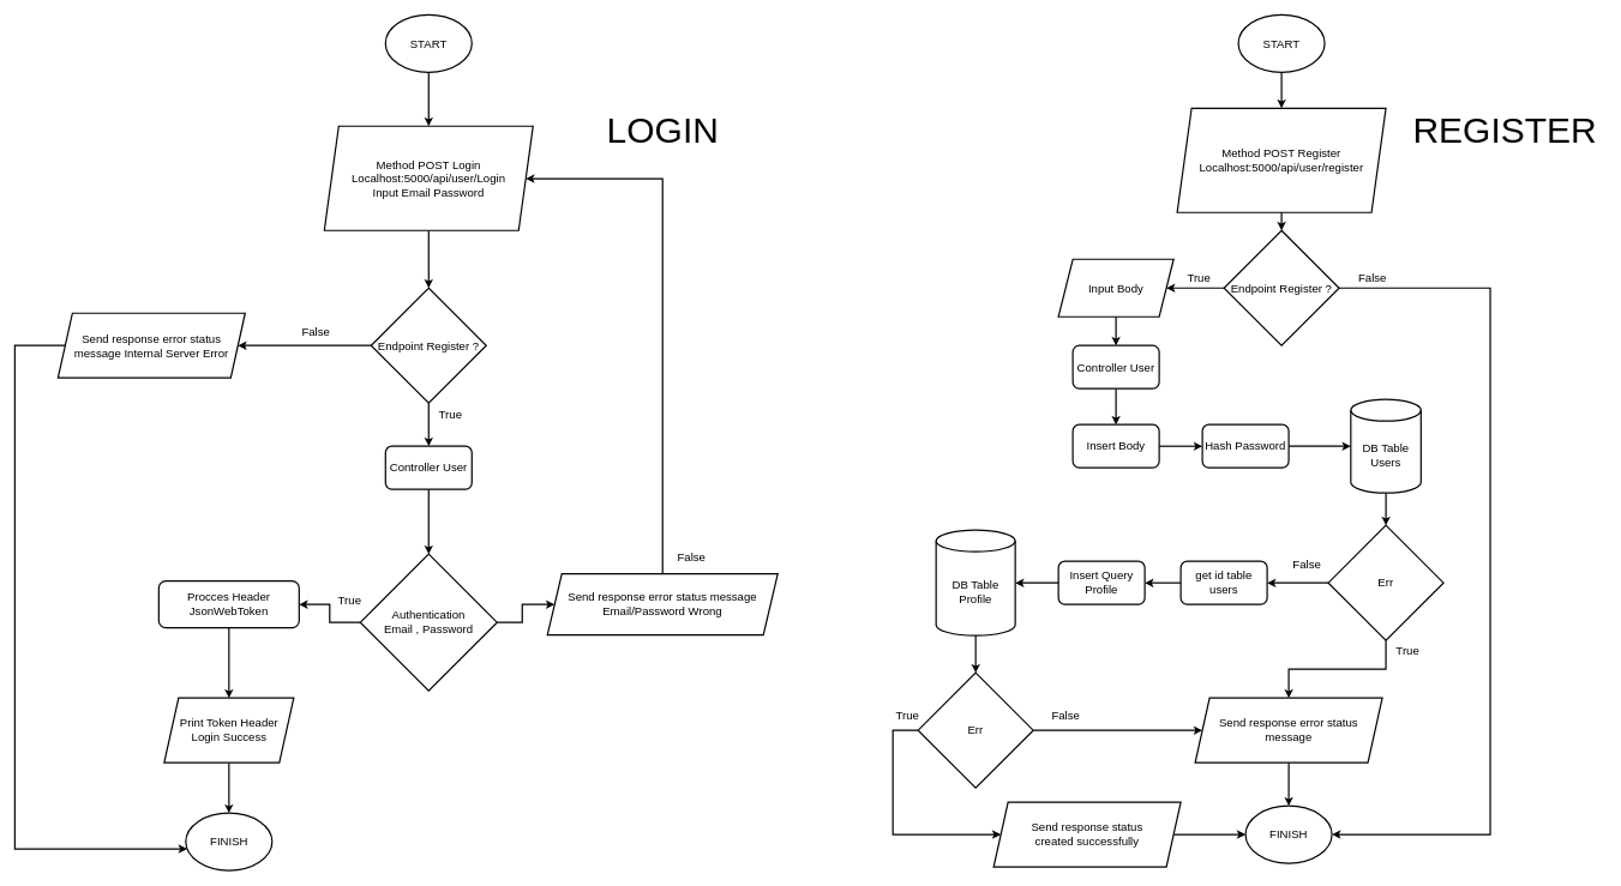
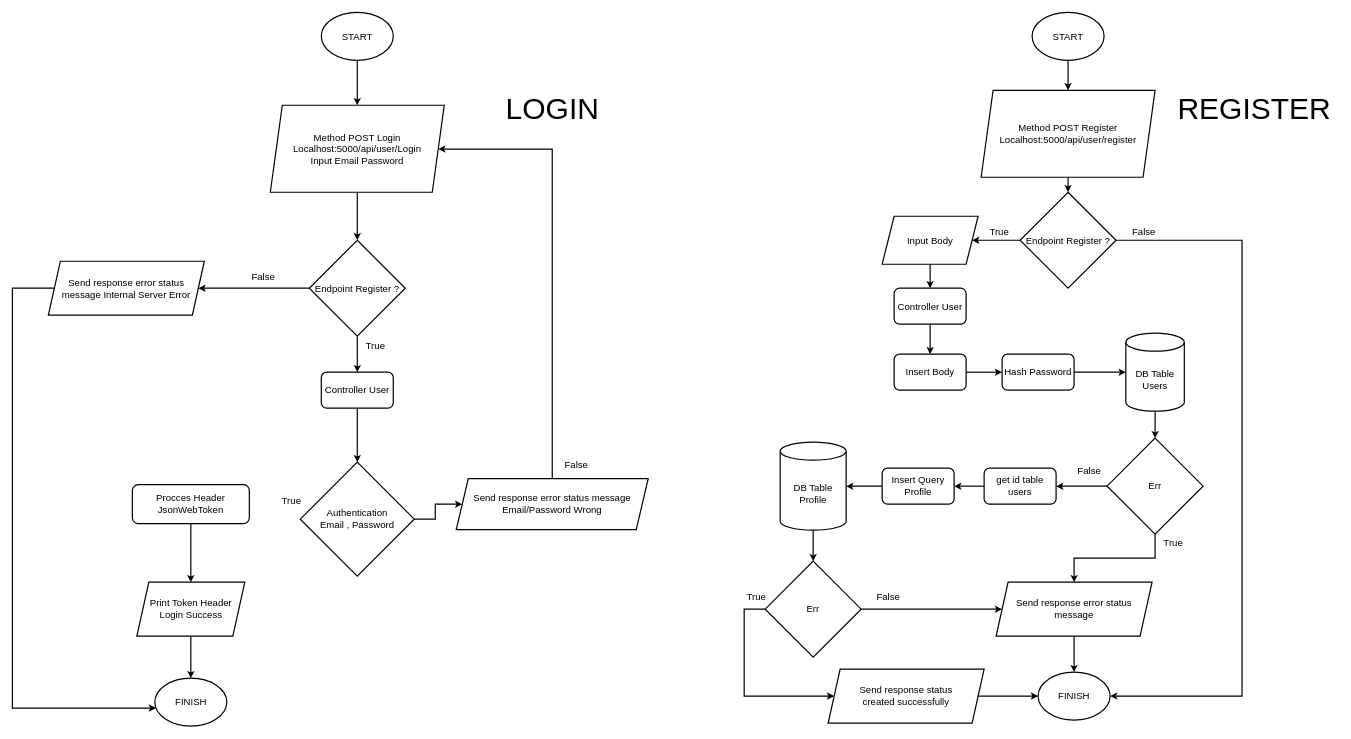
  <mxCell id="0" />
  <mxCell id="1" parent="0" />
  <mxCell id="2" style="edgeStyle=orthogonalEdgeStyle;rounded=0;orthogonalLoop=1;jettySize=auto;html=1;strokeWidth=2;fontSize=16;" edge="1" parent="1" source="3" target="6"><mxGeometry relative="1" as="geometry" /></mxCell>
  <mxCell id="3" value="START" style="ellipse;whiteSpace=wrap;html=1;strokeWidth=2;fontSize=16;" vertex="1" parent="1"><mxGeometry x="1720" y="20" width="120" height="80" as="geometry" /></mxCell>
  <mxCell id="4" value="FINISH" style="ellipse;whiteSpace=wrap;html=1;strokeWidth=2;fontSize=16;" vertex="1" parent="1"><mxGeometry x="1730" y="1120" width="120" height="80" as="geometry" /></mxCell>
  <mxCell id="5" style="edgeStyle=orthogonalEdgeStyle;rounded=0;orthogonalLoop=1;jettySize=auto;html=1;strokeWidth=2;fontSize=16;" edge="1" parent="1" source="6" target="20"><mxGeometry relative="1" as="geometry" /></mxCell>
  <mxCell id="6" value="Method POST Register&lt;br style=&quot;font-size: 16px;&quot;&gt;Localhost:5000/api/user/register" style="shape=parallelogram;perimeter=parallelogramPerimeter;whiteSpace=wrap;html=1;fixedSize=1;strokeWidth=2;fontSize=16;" vertex="1" parent="1"><mxGeometry x="1635" y="150" width="290" height="145" as="geometry" /></mxCell>
  <mxCell id="7" style="edgeStyle=orthogonalEdgeStyle;rounded=0;orthogonalLoop=1;jettySize=auto;html=1;strokeWidth=2;fontSize=16;" edge="1" parent="1" source="8" target="15"><mxGeometry relative="1" as="geometry" /></mxCell>
  <mxCell id="8" value="Insert Body" style="rounded=1;whiteSpace=wrap;html=1;strokeWidth=2;fontSize=16;" vertex="1" parent="1"><mxGeometry x="1490" y="590" width="120" height="60" as="geometry" /></mxCell>
  <mxCell id="9" style="edgeStyle=orthogonalEdgeStyle;rounded=0;orthogonalLoop=1;jettySize=auto;html=1;strokeWidth=2;fontSize=16;" edge="1" parent="1" source="11" target="28"><mxGeometry relative="1" as="geometry" /></mxCell>
  <mxCell id="10" style="edgeStyle=orthogonalEdgeStyle;rounded=0;orthogonalLoop=1;jettySize=auto;html=1;strokeWidth=2;fontSize=16;" edge="1" parent="1" source="11" target="24"><mxGeometry relative="1" as="geometry" /></mxCell>
  <mxCell id="11" value="Err" style="rhombus;whiteSpace=wrap;html=1;strokeWidth=2;fontSize=16;" vertex="1" parent="1"><mxGeometry x="1845" y="730" width="160" height="160" as="geometry" /></mxCell>
  <mxCell id="12" style="edgeStyle=orthogonalEdgeStyle;rounded=0;orthogonalLoop=1;jettySize=auto;html=1;strokeWidth=2;fontSize=16;" edge="1" parent="1" source="13" target="22"><mxGeometry relative="1" as="geometry" /></mxCell>
  <mxCell id="13" value="Input Body" style="shape=parallelogram;perimeter=parallelogramPerimeter;whiteSpace=wrap;html=1;fixedSize=1;strokeWidth=2;fontSize=16;" vertex="1" parent="1"><mxGeometry x="1470" y="360" width="160" height="80" as="geometry" /></mxCell>
  <mxCell id="14" style="edgeStyle=orthogonalEdgeStyle;rounded=0;orthogonalLoop=1;jettySize=auto;html=1;strokeWidth=2;fontSize=16;" edge="1" parent="1" source="15" target="17"><mxGeometry relative="1" as="geometry" /></mxCell>
  <mxCell id="15" value="Hash Password" style="rounded=1;whiteSpace=wrap;html=1;strokeWidth=2;fontSize=16;" vertex="1" parent="1"><mxGeometry x="1670" y="590" width="120" height="60" as="geometry" /></mxCell>
  <mxCell id="16" style="edgeStyle=orthogonalEdgeStyle;rounded=0;orthogonalLoop=1;jettySize=auto;html=1;strokeWidth=2;fontSize=16;" edge="1" parent="1" source="17" target="11"><mxGeometry relative="1" as="geometry" /></mxCell>
  <mxCell id="17" value="DB Table Users" style="shape=cylinder3;whiteSpace=wrap;html=1;boundedLbl=1;backgroundOutline=1;size=15;strokeWidth=2;fontSize=16;" vertex="1" parent="1"><mxGeometry x="1876.25" y="555" width="97.5" height="130" as="geometry" /></mxCell>
  <mxCell id="18" style="edgeStyle=orthogonalEdgeStyle;rounded=0;orthogonalLoop=1;jettySize=auto;html=1;strokeWidth=2;fontSize=16;" edge="1" parent="1" source="20" target="4"><mxGeometry relative="1" as="geometry"><Array as="points"><mxPoint x="2070" y="400" /><mxPoint x="2070" y="1160" /></Array></mxGeometry></mxCell>
  <mxCell id="19" style="edgeStyle=orthogonalEdgeStyle;rounded=0;orthogonalLoop=1;jettySize=auto;html=1;strokeWidth=2;fontSize=16;" edge="1" parent="1" source="20" target="13"><mxGeometry relative="1" as="geometry" /></mxCell>
  <mxCell id="20" value="Endpoint Register ?" style="rhombus;whiteSpace=wrap;html=1;strokeWidth=2;fontSize=16;" vertex="1" parent="1"><mxGeometry x="1700" y="320" width="160" height="160" as="geometry" /></mxCell>
  <mxCell id="21" style="edgeStyle=orthogonalEdgeStyle;rounded=0;orthogonalLoop=1;jettySize=auto;html=1;strokeWidth=2;fontSize=16;" edge="1" parent="1" source="22" target="8"><mxGeometry relative="1" as="geometry" /></mxCell>
  <mxCell id="22" value="Controller User" style="rounded=1;whiteSpace=wrap;html=1;strokeWidth=2;fontSize=16;" vertex="1" parent="1"><mxGeometry x="1490" y="480" width="120" height="60" as="geometry" /></mxCell>
  <mxCell id="23" style="edgeStyle=orthogonalEdgeStyle;rounded=0;orthogonalLoop=1;jettySize=auto;html=1;strokeWidth=2;fontSize=16;" edge="1" parent="1" source="24" target="26"><mxGeometry relative="1" as="geometry" /></mxCell>
  <mxCell id="24" value="get id table users" style="rounded=1;whiteSpace=wrap;html=1;strokeWidth=2;fontSize=16;" vertex="1" parent="1"><mxGeometry x="1640" y="780" width="120" height="60" as="geometry" /></mxCell>
  <mxCell id="25" style="edgeStyle=orthogonalEdgeStyle;rounded=0;orthogonalLoop=1;jettySize=auto;html=1;strokeWidth=2;fontSize=16;" edge="1" parent="1" source="26" target="30"><mxGeometry relative="1" as="geometry" /></mxCell>
  <mxCell id="26" value="Insert Query Profile" style="rounded=1;whiteSpace=wrap;html=1;strokeWidth=2;fontSize=16;" vertex="1" parent="1"><mxGeometry x="1470" y="780" width="120" height="60" as="geometry" /></mxCell>
  <mxCell id="27" style="edgeStyle=orthogonalEdgeStyle;rounded=0;orthogonalLoop=1;jettySize=auto;html=1;strokeWidth=2;fontSize=16;" edge="1" parent="1" source="28" target="4"><mxGeometry relative="1" as="geometry" /></mxCell>
  <mxCell id="28" value="Send response error status message" style="shape=parallelogram;perimeter=parallelogramPerimeter;whiteSpace=wrap;html=1;fixedSize=1;strokeWidth=2;fontSize=16;" vertex="1" parent="1"><mxGeometry x="1660" y="970" width="260" height="90" as="geometry" /></mxCell>
  <mxCell id="29" style="edgeStyle=orthogonalEdgeStyle;rounded=0;orthogonalLoop=1;jettySize=auto;html=1;strokeWidth=2;fontSize=16;" edge="1" parent="1" source="30" target="33"><mxGeometry relative="1" as="geometry" /></mxCell>
  <mxCell id="30" value="DB Table Profile" style="shape=cylinder3;whiteSpace=wrap;html=1;boundedLbl=1;backgroundOutline=1;size=15;strokeWidth=2;fontSize=16;" vertex="1" parent="1"><mxGeometry x="1300" y="736.66" width="110" height="146.67" as="geometry" /></mxCell>
  <mxCell id="31" style="edgeStyle=orthogonalEdgeStyle;rounded=0;orthogonalLoop=1;jettySize=auto;html=1;strokeWidth=2;fontSize=16;" edge="1" parent="1" source="33" target="28"><mxGeometry relative="1" as="geometry" /></mxCell>
  <mxCell id="32" style="edgeStyle=orthogonalEdgeStyle;rounded=0;orthogonalLoop=1;jettySize=auto;html=1;strokeWidth=2;fontSize=16;" edge="1" parent="1" source="33" target="37"><mxGeometry relative="1" as="geometry"><Array as="points"><mxPoint x="1240" y="1015" /><mxPoint x="1240" y="1160" /></Array></mxGeometry></mxCell>
  <mxCell id="33" value="Err" style="rhombus;whiteSpace=wrap;html=1;strokeWidth=2;fontSize=16;" vertex="1" parent="1"><mxGeometry x="1275" y="935" width="160" height="160" as="geometry" /></mxCell>
  <mxCell id="34" value="False" style="text;html=1;align=center;verticalAlign=middle;resizable=0;points=[];autosize=1;strokeColor=none;fillColor=none;strokeWidth=2;fontSize=16;" vertex="1" parent="1"><mxGeometry x="1785" y="770" width="60" height="30" as="geometry" /></mxCell>
  <mxCell id="35" value="True" style="text;html=1;align=center;verticalAlign=middle;resizable=0;points=[];autosize=1;strokeColor=none;fillColor=none;strokeWidth=2;fontSize=16;" vertex="1" parent="1"><mxGeometry x="1925" y="890" width="60" height="30" as="geometry" /></mxCell>
  <mxCell id="36" style="edgeStyle=orthogonalEdgeStyle;rounded=0;orthogonalLoop=1;jettySize=auto;html=1;strokeWidth=2;fontSize=16;" edge="1" parent="1" source="37" target="4"><mxGeometry relative="1" as="geometry" /></mxCell>
  <mxCell id="37" value="Send response status&lt;br style=&quot;font-size: 16px;&quot;&gt;created successfully" style="shape=parallelogram;perimeter=parallelogramPerimeter;whiteSpace=wrap;html=1;fixedSize=1;strokeWidth=2;fontSize=16;" vertex="1" parent="1"><mxGeometry x="1380" y="1115" width="260" height="90" as="geometry" /></mxCell>
  <mxCell id="38" value="False" style="text;html=1;align=center;verticalAlign=middle;resizable=0;points=[];autosize=1;strokeColor=none;fillColor=none;strokeWidth=2;fontSize=16;" vertex="1" parent="1"><mxGeometry x="1876.25" y="370" width="60" height="30" as="geometry" /></mxCell>
  <mxCell id="39" value="True" style="text;html=1;align=center;verticalAlign=middle;resizable=0;points=[];autosize=1;strokeColor=none;fillColor=none;strokeWidth=2;fontSize=16;" vertex="1" parent="1"><mxGeometry x="1635" y="370" width="60" height="30" as="geometry" /></mxCell>
  <mxCell id="40" value="True" style="text;html=1;align=center;verticalAlign=middle;resizable=0;points=[];autosize=1;strokeColor=none;fillColor=none;strokeWidth=2;fontSize=16;" vertex="1" parent="1"><mxGeometry x="1230" y="980" width="60" height="30" as="geometry" /></mxCell>
  <mxCell id="41" value="False" style="text;html=1;align=center;verticalAlign=middle;resizable=0;points=[];autosize=1;strokeColor=none;fillColor=none;strokeWidth=2;fontSize=16;" vertex="1" parent="1"><mxGeometry x="1450" y="980" width="60" height="30" as="geometry" /></mxCell>
  <mxCell id="42" style="edgeStyle=orthogonalEdgeStyle;rounded=0;orthogonalLoop=1;jettySize=auto;html=1;strokeWidth=2;fontSize=16;" edge="1" parent="1" source="43" target="45"><mxGeometry relative="1" as="geometry" /></mxCell>
  <mxCell id="43" value="START" style="ellipse;whiteSpace=wrap;html=1;strokeWidth=2;fontSize=16;" vertex="1" parent="1"><mxGeometry x="535" y="20" width="120" height="80" as="geometry" /></mxCell>
  <mxCell id="44" style="edgeStyle=orthogonalEdgeStyle;rounded=0;orthogonalLoop=1;jettySize=auto;html=1;strokeWidth=2;fontSize=16;" edge="1" parent="1" source="45" target="48"><mxGeometry relative="1" as="geometry" /></mxCell>
  <mxCell id="45" value="Method POST Login&lt;br style=&quot;font-size: 16px;&quot;&gt;Localhost:5000/api/user/Login&lt;br&gt;Input Email Password" style="shape=parallelogram;perimeter=parallelogramPerimeter;whiteSpace=wrap;html=1;fixedSize=1;strokeWidth=2;fontSize=16;" vertex="1" parent="1"><mxGeometry x="450" y="175" width="290" height="145" as="geometry" /></mxCell>
  <mxCell id="46" style="edgeStyle=orthogonalEdgeStyle;rounded=0;orthogonalLoop=1;jettySize=auto;html=1;strokeWidth=2;fontSize=16;" edge="1" parent="1" source="48" target="51"><mxGeometry relative="1" as="geometry" /></mxCell>
  <mxCell id="47" style="edgeStyle=orthogonalEdgeStyle;rounded=0;orthogonalLoop=1;jettySize=auto;html=1;strokeWidth=2;fontSize=16;" edge="1" parent="1" source="48" target="56"><mxGeometry relative="1" as="geometry" /></mxCell>
  <mxCell id="48" value="Endpoint Register ?" style="rhombus;whiteSpace=wrap;html=1;strokeWidth=2;fontSize=16;" vertex="1" parent="1"><mxGeometry x="515" y="400" width="160" height="160" as="geometry" /></mxCell>
  <mxCell id="49" value="FINISH" style="ellipse;whiteSpace=wrap;html=1;strokeWidth=2;fontSize=16;" vertex="1" parent="1"><mxGeometry x="257.5" y="1130" width="120" height="80" as="geometry" /></mxCell>
  <mxCell id="50" style="edgeStyle=orthogonalEdgeStyle;rounded=0;orthogonalLoop=1;jettySize=auto;html=1;strokeWidth=2;fontSize=16;" edge="1" parent="1" source="51" target="49"><mxGeometry relative="1" as="geometry"><Array as="points"><mxPoint x="20" y="480" /><mxPoint x="20" y="1180" /></Array></mxGeometry></mxCell>
  <mxCell id="51" value="Send response error status message Internal Server Error" style="shape=parallelogram;perimeter=parallelogramPerimeter;whiteSpace=wrap;html=1;fixedSize=1;strokeWidth=2;fontSize=16;" vertex="1" parent="1"><mxGeometry x="80" y="435" width="260" height="90" as="geometry" /></mxCell>
  <mxCell id="52" style="edgeStyle=orthogonalEdgeStyle;rounded=0;orthogonalLoop=1;jettySize=auto;html=1;strokeWidth=2;fontSize=16;" edge="1" parent="1" source="54" target="58"><mxGeometry relative="1" as="geometry" /></mxCell>
- <mxCell id="53" style="edgeStyle=orthogonalEdgeStyle;rounded=0;orthogonalLoop=1;jettySize=auto;html=1;strokeWidth=2;fontSize=16;" edge="1" parent="1" source="54" target="63"><mxGeometry relative="1" as="geometry" /></mxCell>
  <mxCell id="54" value="Authentication&lt;br&gt;Email , Password" style="rhombus;whiteSpace=wrap;html=1;strokeWidth=2;fontSize=16;" vertex="1" parent="1"><mxGeometry x="500" y="770" width="190" height="190" as="geometry" /></mxCell>
  <mxCell id="55" style="edgeStyle=orthogonalEdgeStyle;rounded=0;orthogonalLoop=1;jettySize=auto;html=1;strokeWidth=2;fontSize=16;" edge="1" parent="1" source="56" target="54"><mxGeometry relative="1" as="geometry" /></mxCell>
  <mxCell id="56" value="Controller User" style="rounded=1;whiteSpace=wrap;html=1;strokeWidth=2;fontSize=16;" vertex="1" parent="1"><mxGeometry x="535" y="620" width="120" height="60" as="geometry" /></mxCell>
  <mxCell id="57" style="edgeStyle=orthogonalEdgeStyle;rounded=0;orthogonalLoop=1;jettySize=auto;html=1;strokeWidth=2;fontSize=16;" edge="1" parent="1" source="58" target="45"><mxGeometry relative="1" as="geometry"><Array as="points"><mxPoint x="920" y="248" /></Array></mxGeometry></mxCell>
  <mxCell id="58" value="Send response error status message Email/Password Wrong" style="shape=parallelogram;perimeter=parallelogramPerimeter;whiteSpace=wrap;html=1;fixedSize=1;strokeWidth=2;fontSize=16;" vertex="1" parent="1"><mxGeometry x="760" y="797.5" width="320" height="85" as="geometry" /></mxCell>
  <mxCell id="59" style="edgeStyle=orthogonalEdgeStyle;rounded=0;orthogonalLoop=1;jettySize=auto;html=1;strokeWidth=2;fontSize=16;" edge="1" parent="1" source="60" target="49"><mxGeometry relative="1" as="geometry" /></mxCell>
  <mxCell id="60" value="Print Token Header&lt;br&gt;Login Success" style="shape=parallelogram;perimeter=parallelogramPerimeter;whiteSpace=wrap;html=1;fixedSize=1;strokeWidth=2;fontSize=16;" vertex="1" parent="1"><mxGeometry x="227.5" y="970" width="180" height="90" as="geometry" /></mxCell>
  <mxCell id="61" style="edgeStyle=orthogonalEdgeStyle;rounded=0;orthogonalLoop=1;jettySize=auto;html=1;exitX=0.5;exitY=1;exitDx=0;exitDy=0;strokeWidth=2;fontSize=16;" edge="1" parent="1" source="60" target="60"><mxGeometry relative="1" as="geometry" /></mxCell>
  <mxCell id="62" style="edgeStyle=orthogonalEdgeStyle;rounded=0;orthogonalLoop=1;jettySize=auto;html=1;strokeWidth=2;fontSize=16;" edge="1" parent="1" source="63" target="60"><mxGeometry relative="1" as="geometry" /></mxCell>
  <mxCell id="63" value="Procces Header JsonWebToken" style="rounded=1;whiteSpace=wrap;html=1;strokeWidth=2;fontSize=16;" vertex="1" parent="1"><mxGeometry x="220" y="807.5" width="195" height="65" as="geometry" /></mxCell>
  <mxCell id="64" value="REGISTER" style="text;html=1;align=center;verticalAlign=middle;resizable=0;points=[];autosize=1;strokeColor=none;fillColor=none;fontSize=50;strokeWidth=2;" vertex="1" parent="1"><mxGeometry x="1950" y="145" width="280" height="70" as="geometry" /></mxCell>
  <mxCell id="65" value="LOGIN" style="text;html=1;align=center;verticalAlign=middle;resizable=0;points=[];autosize=1;strokeColor=none;fillColor=none;fontSize=50;strokeWidth=2;" vertex="1" parent="1"><mxGeometry x="830" y="145" width="180" height="70" as="geometry" /></mxCell>
  <mxCell id="66" value="False" style="text;html=1;align=center;verticalAlign=middle;resizable=0;points=[];autosize=1;strokeColor=none;fillColor=none;strokeWidth=2;fontSize=16;" vertex="1" parent="1"><mxGeometry x="930" y="760" width="60" height="30" as="geometry" /></mxCell>
  <mxCell id="67" value="True" style="text;html=1;align=center;verticalAlign=middle;resizable=0;points=[];autosize=1;strokeColor=none;fillColor=none;strokeWidth=2;fontSize=16;" vertex="1" parent="1"><mxGeometry x="595" y="560" width="60" height="30" as="geometry" /></mxCell>
  <mxCell id="68" value="False" style="text;html=1;align=center;verticalAlign=middle;resizable=0;points=[];autosize=1;strokeColor=none;fillColor=none;strokeWidth=2;fontSize=16;" vertex="1" parent="1"><mxGeometry x="407.5" y="445" width="60" height="30" as="geometry" /></mxCell>
  <mxCell id="69" value="True" style="text;html=1;align=center;verticalAlign=middle;resizable=0;points=[];autosize=1;strokeColor=none;fillColor=none;strokeWidth=2;fontSize=16;" vertex="1" parent="1"><mxGeometry x="455" y="820" width="60" height="30" as="geometry" /></mxCell>
